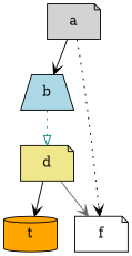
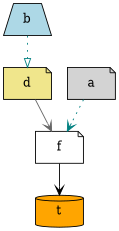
  digraph {
    node [shape=note style=filled]
    edge [arrowhead=vee color=teal style=solid]
    b [fillcolor=lightblue shape=trapezium]
    d [fillcolor=khaki]
    a [fillcolor=lightgrey]
    f [fillcolor=white]
    t [fillcolor=orange shape=cylinder]
    b -> d [arrowhead=onormal style=dotted]
    d -> f [color=gray40]
-   d -> t [color=black]
-   a -> b [color=black]
-   a -> f [color=black style=dotted]
+   f -> t [color=black]
+   a -> f [style=dotted]
  }
